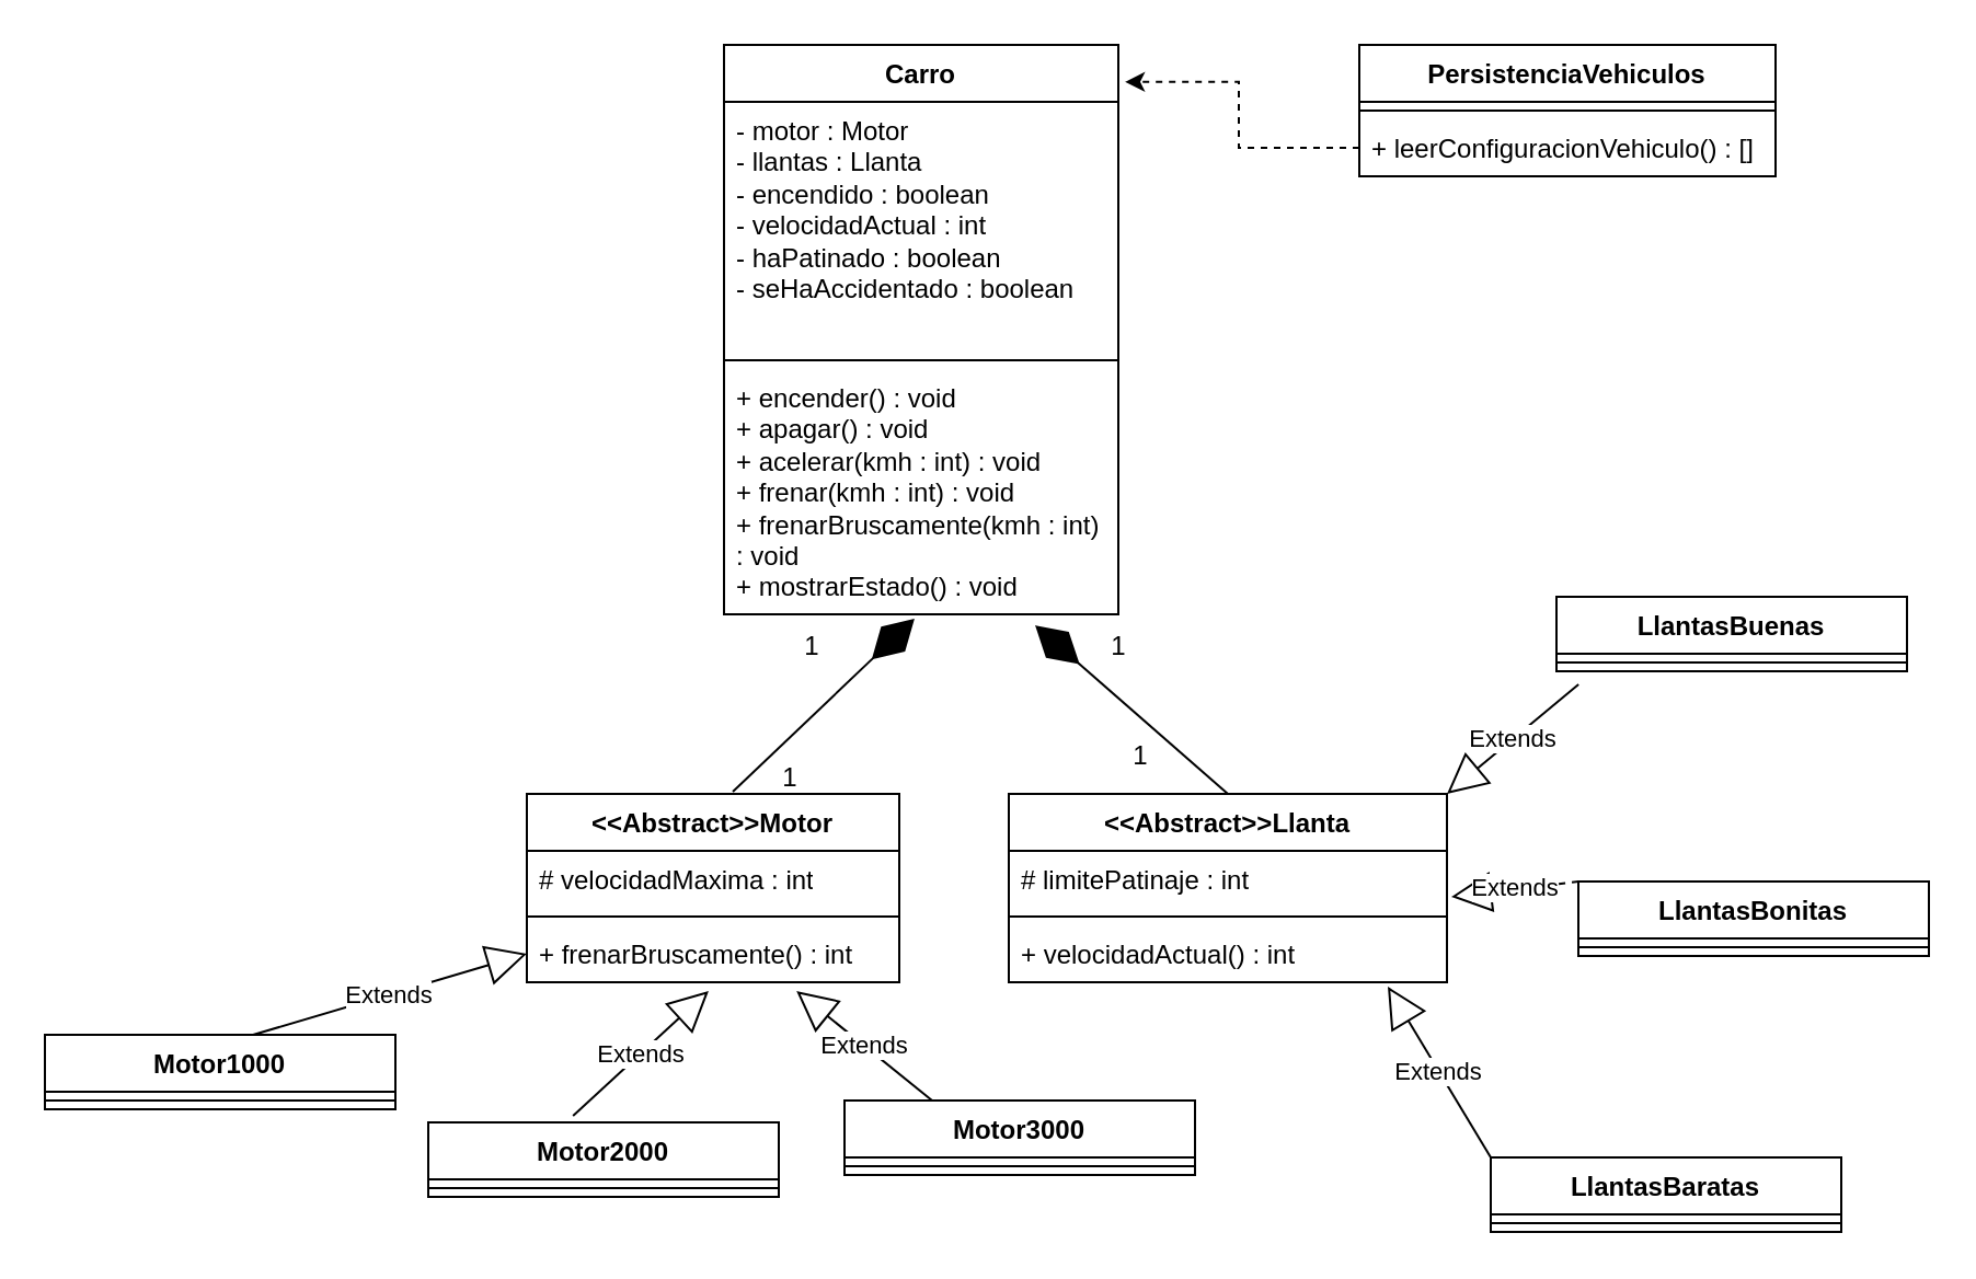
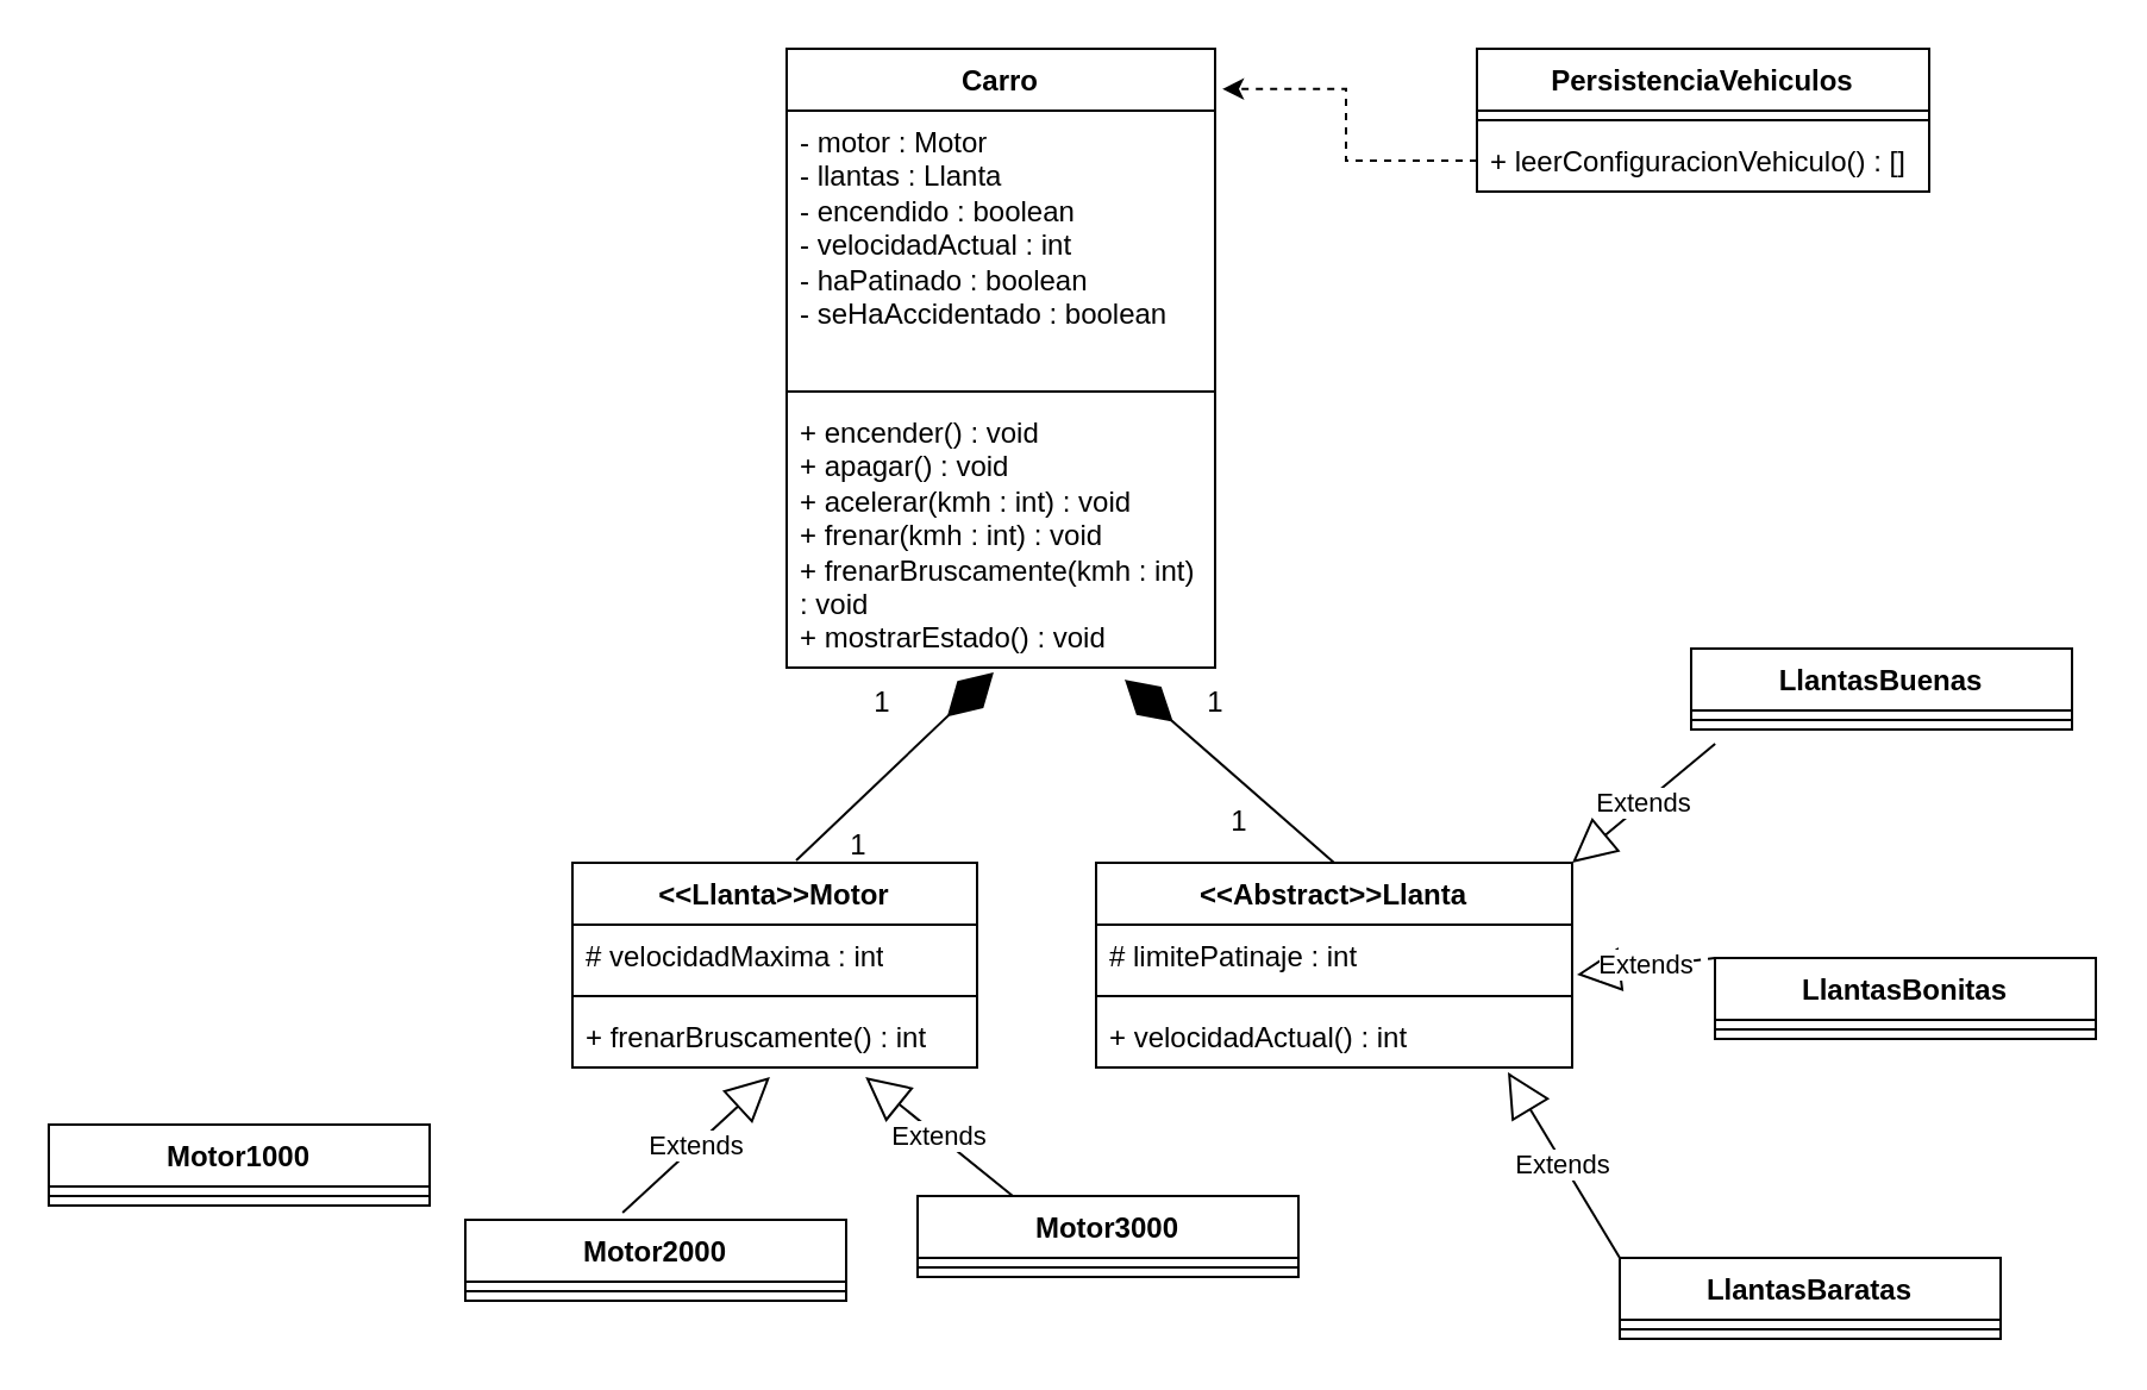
  <mxCell id="0" />
  <mxCell id="1" parent="0" />
  <mxCell id="2" value="Carro" style="swimlane;fontStyle=1;align=center;verticalAlign=top;childLayout=stackLayout;horizontal=1;startSize=26;horizontalStack=0;resizeParent=1;resizeParentMax=0;resizeLast=0;collapsible=1;marginBottom=0;whiteSpace=wrap;html=1;" parent="1" vertex="1"><mxGeometry x="330" y="20" width="180" height="260" as="geometry" /></mxCell>
  <mxCell id="3" value="- motor : Motor&lt;div&gt;- llantas : Llanta&lt;/div&gt;&lt;div&gt;- encendido : boolean&lt;/div&gt;&lt;div&gt;- velocidadActual : int&lt;/div&gt;&lt;div&gt;- haPatinado : boolean&lt;/div&gt;&lt;div&gt;- seHaAccidentado : boolean&lt;/div&gt;" style="text;strokeColor=none;fillColor=none;align=left;verticalAlign=top;spacingLeft=4;spacingRight=4;overflow=hidden;rotatable=0;points=[[0,0.5],[1,0.5]];portConstraint=eastwest;whiteSpace=wrap;html=1;" parent="2" vertex="1"><mxGeometry y="26" width="180" height="114" as="geometry" /></mxCell>
  <mxCell id="4" value="" style="line;strokeWidth=1;fillColor=none;align=left;verticalAlign=middle;spacingTop=-1;spacingLeft=3;spacingRight=3;rotatable=0;labelPosition=right;points=[];portConstraint=eastwest;strokeColor=inherit;" parent="2" vertex="1"><mxGeometry y="140" width="180" height="8" as="geometry" /></mxCell>
  <mxCell id="5" value="+ encender() : void&lt;div&gt;+ apagar() : void&lt;/div&gt;&lt;div&gt;+ acelerar(kmh : int) : void&lt;/div&gt;&lt;div&gt;+ frenar(kmh : int) : void&lt;/div&gt;&lt;div&gt;+ frenarBruscamente(kmh : int) : void&lt;/div&gt;&lt;div&gt;+ mostrarEstado() : void&lt;/div&gt;&lt;div&gt;&lt;br&gt;&lt;/div&gt;" style="text;strokeColor=none;fillColor=none;align=left;verticalAlign=top;spacingLeft=4;spacingRight=4;overflow=hidden;rotatable=0;points=[[0,0.5],[1,0.5]];portConstraint=eastwest;whiteSpace=wrap;html=1;" parent="2" vertex="1"><mxGeometry y="148" width="180" height="112" as="geometry" /></mxCell>
- <mxCell id="6" value="&amp;lt;&amp;lt;Abstract&amp;gt;&amp;gt;Motor" style="swimlane;fontStyle=1;align=center;verticalAlign=top;childLayout=stackLayout;horizontal=1;startSize=26;horizontalStack=0;resizeParent=1;resizeParentMax=0;resizeLast=0;collapsible=1;marginBottom=0;whiteSpace=wrap;html=1;" parent="1" vertex="1"><mxGeometry x="240" y="362" width="170" height="86" as="geometry" /></mxCell>
+ <mxCell id="6" value="&amp;lt;&amp;lt;Llanta&amp;gt;&amp;gt;Motor" style="swimlane;fontStyle=1;align=center;verticalAlign=top;childLayout=stackLayout;horizontal=1;startSize=26;horizontalStack=0;resizeParent=1;resizeParentMax=0;resizeLast=0;collapsible=1;marginBottom=0;whiteSpace=wrap;html=1;" parent="1" vertex="1"><mxGeometry x="240" y="362" width="170" height="86" as="geometry" /></mxCell>
  <mxCell id="7" value="# velocidadMaxima : int" style="text;strokeColor=none;fillColor=none;align=left;verticalAlign=top;spacingLeft=4;spacingRight=4;overflow=hidden;rotatable=0;points=[[0,0.5],[1,0.5]];portConstraint=eastwest;whiteSpace=wrap;html=1;" parent="6" vertex="1"><mxGeometry y="26" width="170" height="26" as="geometry" /></mxCell>
  <mxCell id="8" value="" style="line;strokeWidth=1;fillColor=none;align=left;verticalAlign=middle;spacingTop=-1;spacingLeft=3;spacingRight=3;rotatable=0;labelPosition=right;points=[];portConstraint=eastwest;strokeColor=inherit;" parent="6" vertex="1"><mxGeometry y="52" width="170" height="8" as="geometry" /></mxCell>
  <mxCell id="9" value="+ frenarBruscamente() : int" style="text;strokeColor=none;fillColor=none;align=left;verticalAlign=top;spacingLeft=4;spacingRight=4;overflow=hidden;rotatable=0;points=[[0,0.5],[1,0.5]];portConstraint=eastwest;whiteSpace=wrap;html=1;" parent="6" vertex="1"><mxGeometry y="60" width="170" height="26" as="geometry" /></mxCell>
  <mxCell id="10" value="" style="endArrow=diamondThin;endFill=1;endSize=24;html=1;rounded=0;exitX=0.553;exitY=-0.012;exitDx=0;exitDy=0;exitPerimeter=0;entryX=0.483;entryY=1.018;entryDx=0;entryDy=0;entryPerimeter=0;" parent="1" source="6" target="5" edge="1"><mxGeometry width="160" relative="1" as="geometry"><mxPoint x="320" y="322" as="sourcePoint" /><mxPoint x="480" y="322" as="targetPoint" /></mxGeometry></mxCell>
  <mxCell id="11" value="1" style="text;html=1;align=center;verticalAlign=middle;resizable=0;points=[];autosize=1;strokeColor=none;fillColor=none;" parent="1" vertex="1"><mxGeometry x="355" y="280" width="30" height="30" as="geometry" /></mxCell>
  <mxCell id="12" value="1" style="text;html=1;align=center;verticalAlign=middle;resizable=0;points=[];autosize=1;strokeColor=none;fillColor=none;" parent="1" vertex="1"><mxGeometry x="345" y="340" width="30" height="30" as="geometry" /></mxCell>
  <mxCell id="13" value="&amp;lt;&amp;lt;Abstract&amp;gt;&amp;gt;&lt;span style=&quot;background-color: transparent; color: light-dark(rgb(0, 0, 0), rgb(255, 255, 255));&quot;&gt;Llanta&lt;/span&gt;" style="swimlane;fontStyle=1;align=center;verticalAlign=top;childLayout=stackLayout;horizontal=1;startSize=26;horizontalStack=0;resizeParent=1;resizeParentMax=0;resizeLast=0;collapsible=1;marginBottom=0;whiteSpace=wrap;html=1;" parent="1" vertex="1"><mxGeometry x="460" y="362" width="200" height="86" as="geometry" /></mxCell>
  <mxCell id="14" value="# limitePatinaje : int" style="text;strokeColor=none;fillColor=none;align=left;verticalAlign=top;spacingLeft=4;spacingRight=4;overflow=hidden;rotatable=0;points=[[0,0.5],[1,0.5]];portConstraint=eastwest;whiteSpace=wrap;html=1;" parent="13" vertex="1"><mxGeometry y="26" width="200" height="26" as="geometry" /></mxCell>
  <mxCell id="15" value="" style="line;strokeWidth=1;fillColor=none;align=left;verticalAlign=middle;spacingTop=-1;spacingLeft=3;spacingRight=3;rotatable=0;labelPosition=right;points=[];portConstraint=eastwest;strokeColor=inherit;" parent="13" vertex="1"><mxGeometry y="52" width="200" height="8" as="geometry" /></mxCell>
  <mxCell id="16" value="+ velocidadActual() : int" style="text;strokeColor=none;fillColor=none;align=left;verticalAlign=top;spacingLeft=4;spacingRight=4;overflow=hidden;rotatable=0;points=[[0,0.5],[1,0.5]];portConstraint=eastwest;whiteSpace=wrap;html=1;" parent="13" vertex="1"><mxGeometry y="60" width="200" height="26" as="geometry" /></mxCell>
  <mxCell id="17" value="" style="endArrow=diamondThin;endFill=1;endSize=24;html=1;rounded=0;exitX=0.5;exitY=0;exitDx=0;exitDy=0;entryX=0.789;entryY=1.045;entryDx=0;entryDy=0;entryPerimeter=0;" parent="1" source="13" target="5" edge="1"><mxGeometry width="160" relative="1" as="geometry"><mxPoint x="540" y="312" as="sourcePoint" /><mxPoint x="700" y="312" as="targetPoint" /></mxGeometry></mxCell>
  <mxCell id="18" value="1" style="text;html=1;align=center;verticalAlign=middle;resizable=0;points=[];autosize=1;strokeColor=none;fillColor=none;" parent="1" vertex="1"><mxGeometry x="495" y="280" width="30" height="30" as="geometry" /></mxCell>
  <mxCell id="19" value="1" style="text;html=1;align=center;verticalAlign=middle;resizable=0;points=[];autosize=1;strokeColor=none;fillColor=none;" parent="1" vertex="1"><mxGeometry x="505" y="330" width="30" height="30" as="geometry" /></mxCell>
  <mxCell id="20" value="Motor1000" style="swimlane;fontStyle=1;align=center;verticalAlign=top;childLayout=stackLayout;horizontal=1;startSize=26;horizontalStack=0;resizeParent=1;resizeParentMax=0;resizeLast=0;collapsible=1;marginBottom=0;whiteSpace=wrap;html=1;" parent="1" vertex="1"><mxGeometry x="20" y="472" width="160" height="34" as="geometry" /></mxCell>
  <mxCell id="21" value="" style="line;strokeWidth=1;fillColor=none;align=left;verticalAlign=middle;spacingTop=-1;spacingLeft=3;spacingRight=3;rotatable=0;labelPosition=right;points=[];portConstraint=eastwest;strokeColor=inherit;" parent="20" vertex="1"><mxGeometry y="26" width="160" height="8" as="geometry" /></mxCell>
  <mxCell id="22" value="Motor2000" style="swimlane;fontStyle=1;align=center;verticalAlign=top;childLayout=stackLayout;horizontal=1;startSize=26;horizontalStack=0;resizeParent=1;resizeParentMax=0;resizeLast=0;collapsible=1;marginBottom=0;whiteSpace=wrap;html=1;" parent="1" vertex="1"><mxGeometry x="195" y="512" width="160" height="34" as="geometry" /></mxCell>
  <mxCell id="23" value="" style="line;strokeWidth=1;fillColor=none;align=left;verticalAlign=middle;spacingTop=-1;spacingLeft=3;spacingRight=3;rotatable=0;labelPosition=right;points=[];portConstraint=eastwest;strokeColor=inherit;" parent="22" vertex="1"><mxGeometry y="26" width="160" height="8" as="geometry" /></mxCell>
  <mxCell id="24" value="Motor3000" style="swimlane;fontStyle=1;align=center;verticalAlign=top;childLayout=stackLayout;horizontal=1;startSize=26;horizontalStack=0;resizeParent=1;resizeParentMax=0;resizeLast=0;collapsible=1;marginBottom=0;whiteSpace=wrap;html=1;" parent="1" vertex="1"><mxGeometry x="385" y="502" width="160" height="34" as="geometry" /></mxCell>
  <mxCell id="25" value="" style="line;strokeWidth=1;fillColor=none;align=left;verticalAlign=middle;spacingTop=-1;spacingLeft=3;spacingRight=3;rotatable=0;labelPosition=right;points=[];portConstraint=eastwest;strokeColor=inherit;" parent="24" vertex="1"><mxGeometry y="26" width="160" height="8" as="geometry" /></mxCell>
  <mxCell id="26" value="LlantasBuenas" style="swimlane;fontStyle=1;align=center;verticalAlign=top;childLayout=stackLayout;horizontal=1;startSize=26;horizontalStack=0;resizeParent=1;resizeParentMax=0;resizeLast=0;collapsible=1;marginBottom=0;whiteSpace=wrap;html=1;" parent="1" vertex="1"><mxGeometry x="710" y="272" width="160" height="34" as="geometry" /></mxCell>
  <mxCell id="27" value="" style="line;strokeWidth=1;fillColor=none;align=left;verticalAlign=middle;spacingTop=-1;spacingLeft=3;spacingRight=3;rotatable=0;labelPosition=right;points=[];portConstraint=eastwest;strokeColor=inherit;" parent="26" vertex="1"><mxGeometry y="26" width="160" height="8" as="geometry" /></mxCell>
  <mxCell id="28" value="LlantasBonitas" style="swimlane;fontStyle=1;align=center;verticalAlign=top;childLayout=stackLayout;horizontal=1;startSize=26;horizontalStack=0;resizeParent=1;resizeParentMax=0;resizeLast=0;collapsible=1;marginBottom=0;whiteSpace=wrap;html=1;" parent="1" vertex="1"><mxGeometry x="720" y="402" width="160" height="34" as="geometry" /></mxCell>
  <mxCell id="29" value="" style="line;strokeWidth=1;fillColor=none;align=left;verticalAlign=middle;spacingTop=-1;spacingLeft=3;spacingRight=3;rotatable=0;labelPosition=right;points=[];portConstraint=eastwest;strokeColor=inherit;" parent="28" vertex="1"><mxGeometry y="26" width="160" height="8" as="geometry" /></mxCell>
  <mxCell id="30" value="LlantasBaratas" style="swimlane;fontStyle=1;align=center;verticalAlign=top;childLayout=stackLayout;horizontal=1;startSize=26;horizontalStack=0;resizeParent=1;resizeParentMax=0;resizeLast=0;collapsible=1;marginBottom=0;whiteSpace=wrap;html=1;" parent="1" vertex="1"><mxGeometry x="680" y="528" width="160" height="34" as="geometry" /></mxCell>
  <mxCell id="31" value="" style="line;strokeWidth=1;fillColor=none;align=left;verticalAlign=middle;spacingTop=-1;spacingLeft=3;spacingRight=3;rotatable=0;labelPosition=right;points=[];portConstraint=eastwest;strokeColor=inherit;" parent="30" vertex="1"><mxGeometry y="26" width="160" height="8" as="geometry" /></mxCell>
  <mxCell id="32" value="PersistenciaVehiculos" style="swimlane;fontStyle=1;align=center;verticalAlign=top;childLayout=stackLayout;horizontal=1;startSize=26;horizontalStack=0;resizeParent=1;resizeParentMax=0;resizeLast=0;collapsible=1;marginBottom=0;whiteSpace=wrap;html=1;" parent="1" vertex="1"><mxGeometry x="620" y="20" width="190" height="60" as="geometry" /></mxCell>
  <mxCell id="33" value="" style="line;strokeWidth=1;fillColor=none;align=left;verticalAlign=middle;spacingTop=-1;spacingLeft=3;spacingRight=3;rotatable=0;labelPosition=right;points=[];portConstraint=eastwest;strokeColor=inherit;" parent="32" vertex="1"><mxGeometry y="26" width="190" height="8" as="geometry" /></mxCell>
  <mxCell id="34" value="+ leerConfiguracionVehiculo() : []" style="text;strokeColor=none;fillColor=none;align=left;verticalAlign=top;spacingLeft=4;spacingRight=4;overflow=hidden;rotatable=0;points=[[0,0.5],[1,0.5]];portConstraint=eastwest;whiteSpace=wrap;html=1;" parent="32" vertex="1"><mxGeometry y="34" width="190" height="26" as="geometry" /></mxCell>
  <mxCell id="35" style="edgeStyle=orthogonalEdgeStyle;rounded=0;orthogonalLoop=1;jettySize=auto;html=1;entryX=1.017;entryY=0.065;entryDx=0;entryDy=0;entryPerimeter=0;dashed=1;" edge="1" parent="1" source="34" target="2"><mxGeometry relative="1" as="geometry" /></mxCell>
- <mxCell id="36" value="Extends" style="endArrow=block;endSize=16;endFill=0;html=1;rounded=0;exitX=0.594;exitY=0;exitDx=0;exitDy=0;exitPerimeter=0;entryX=0;entryY=0.5;entryDx=0;entryDy=0;" edge="1" parent="1" source="20" target="9"><mxGeometry width="160" relative="1" as="geometry"><mxPoint x="110" y="442" as="sourcePoint" /><mxPoint x="270" y="442" as="targetPoint" /></mxGeometry></mxCell>
  <mxCell id="37" value="Extends" style="endArrow=block;endSize=16;endFill=0;html=1;rounded=0;exitX=0.413;exitY=-0.088;exitDx=0;exitDy=0;exitPerimeter=0;entryX=0.488;entryY=1.154;entryDx=0;entryDy=0;entryPerimeter=0;" edge="1" parent="1" source="22" target="9"><mxGeometry width="160" relative="1" as="geometry"><mxPoint x="250" y="482" as="sourcePoint" /><mxPoint x="410" y="482" as="targetPoint" /></mxGeometry></mxCell>
  <mxCell id="38" value="Extends" style="endArrow=block;endSize=16;endFill=0;html=1;rounded=0;exitX=0.25;exitY=0;exitDx=0;exitDy=0;entryX=0.724;entryY=1.154;entryDx=0;entryDy=0;entryPerimeter=0;" edge="1" parent="1" source="24" target="9"><mxGeometry width="160" relative="1" as="geometry"><mxPoint x="410" y="512" as="sourcePoint" /><mxPoint x="531.04" y="460.99" as="targetPoint" /></mxGeometry></mxCell>
  <mxCell id="39" value="Extends" style="endArrow=block;endSize=16;endFill=0;html=1;rounded=0;exitX=0;exitY=0;exitDx=0;exitDy=0;entryX=0.865;entryY=1.077;entryDx=0;entryDy=0;entryPerimeter=0;" edge="1" parent="1" source="30" target="16"><mxGeometry width="160" relative="1" as="geometry"><mxPoint x="680" y="492" as="sourcePoint" /><mxPoint x="840" y="492" as="targetPoint" /></mxGeometry></mxCell>
  <mxCell id="40" value="Extends" style="endArrow=block;endSize=16;endFill=0;html=1;rounded=0;exitX=0;exitY=0;exitDx=0;exitDy=0;entryX=1.01;entryY=0.808;entryDx=0;entryDy=0;entryPerimeter=0;dashed=1;" edge="1" parent="1" source="28" target="14"><mxGeometry width="160" relative="1" as="geometry"><mxPoint x="720" y="372" as="sourcePoint" /><mxPoint x="880" y="372" as="targetPoint" /></mxGeometry></mxCell>
  <mxCell id="41" value="Extends" style="endArrow=block;endSize=16;endFill=0;html=1;rounded=0;exitX=0.063;exitY=1.75;exitDx=0;exitDy=0;exitPerimeter=0;entryX=1;entryY=0;entryDx=0;entryDy=0;" edge="1" parent="1" source="27" target="13"><mxGeometry width="160" relative="1" as="geometry"><mxPoint x="690" y="332" as="sourcePoint" /><mxPoint x="850" y="332" as="targetPoint" /></mxGeometry></mxCell>
